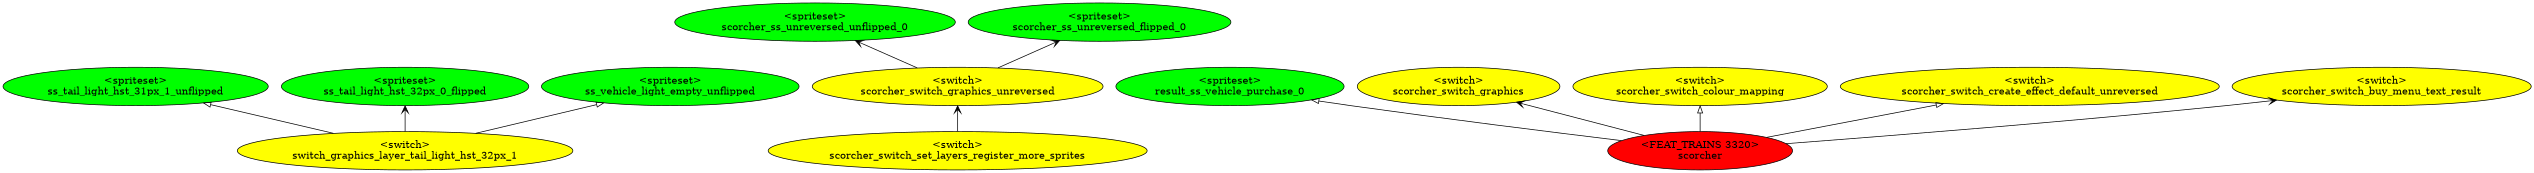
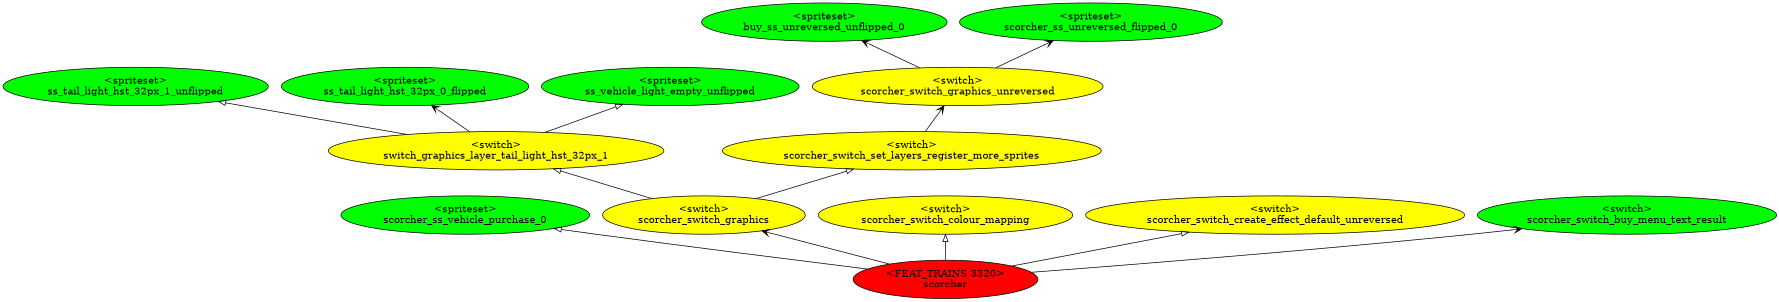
  digraph {
    rankdir=BT
    node [fillcolor=yellow style=filled]
    edge [arrowhead=onormal]
-   n1 [fillcolor=green label="<spriteset>\nss_tail_light_hst_31px_1_unflipped"]
+   n1 [fillcolor=green label="<spriteset>\nss_tail_light_hst_32px_1_unflipped"]
    n2 [fillcolor=green label="<spriteset>\nss_tail_light_hst_32px_0_flipped"]
    n3 [fillcolor=green label="<spriteset>\nss_vehicle_light_empty_unflipped"]
    n4 [label="<switch>\nswitch_graphics_layer_tail_light_hst_32px_1"]
-   n5 [fillcolor=green label="<spriteset>\nscorcher_ss_unreversed_unflipped_0"]
+   n5 [fillcolor=green label="<spriteset>\nbuy_ss_unreversed_unflipped_0"]
    n6 [fillcolor=green label="<spriteset>\nscorcher_ss_unreversed_flipped_0"]
    n7 [label="<switch>\nscorcher_switch_graphics_unreversed"]
-   n8 [fillcolor=green label="<spriteset>\nresult_ss_vehicle_purchase_0"]
+   n8 [fillcolor=green label="<spriteset>\nscorcher_ss_vehicle_purchase_0"]
    n9 [label="<switch>\nscorcher_switch_set_layers_register_more_sprites"]
    n10 [label="<switch>\nscorcher_switch_graphics"]
    n11 [label="<switch>\nscorcher_switch_colour_mapping"]
    n12 [label="<switch>\nscorcher_switch_create_effect_default_unreversed"]
-   n13 [label="<switch>\nscorcher_switch_buy_menu_text_result"]
+   n13 [fillcolor=green label="<switch>\nscorcher_switch_buy_menu_text_result"]
    n14 [fillcolor=red label="<FEAT_TRAINS 3320>\nscorcher"]
    n4 -> n1
    n4 -> n2 [arrowhead=vee]
    n4 -> n3
    n7 -> n5 [arrowhead=vee]
    n7 -> n6 [arrowhead=vee]
    n9 -> n7 [arrowhead=vee]
+   n10 -> n4
+   n10 -> n9
    n14 -> n8
    n14 -> n10 [arrowhead=vee]
    n14 -> n11
    n14 -> n12
    n14 -> n13 [arrowhead=vee]
  }
